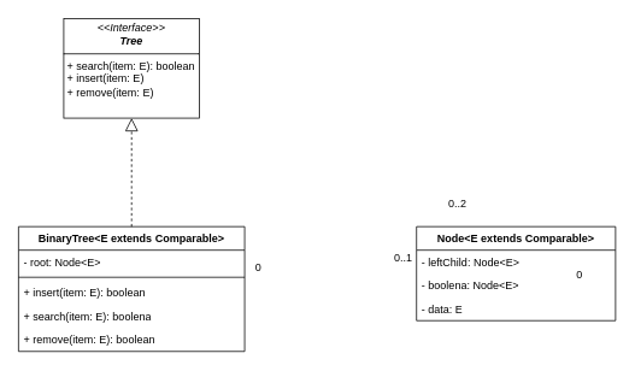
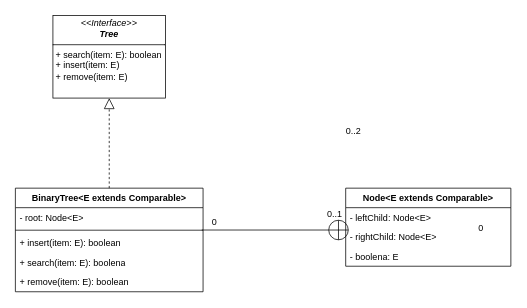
  <mxCell id="0" />
  <mxCell id="1" parent="0" />
  <mxCell id="2" value="&lt;p style=&quot;margin:0px;margin-top:4px;text-align:center;&quot;&gt;&lt;i&gt;&amp;lt;&amp;lt;Interface&amp;gt;&amp;gt;&lt;/i&gt;&lt;br&gt;&lt;b&gt;&lt;i&gt;Tree&lt;/i&gt;&lt;/b&gt;&lt;/p&gt;&lt;hr size=&quot;1&quot; style=&quot;border-style:solid;&quot;&gt;&lt;p style=&quot;margin:0px;margin-left:4px;&quot;&gt;+ search(item: E): boolean&lt;/p&gt;&lt;p style=&quot;margin:0px;margin-left:4px;&quot;&gt;+ insert(item: E)&lt;/p&gt;&lt;p style=&quot;margin:0px;margin-left:4px;&quot;&gt;&lt;span style=&quot;background-color: initial;&quot;&gt;+ remove(item: E)&lt;/span&gt;&lt;/p&gt;" style="verticalAlign=top;align=left;overflow=fill;html=1;whiteSpace=wrap;" vertex="1" parent="1"><mxGeometry x="70" y="20" width="150" height="110" as="geometry" /></mxCell>
  <mxCell id="3" value="BinaryTree&amp;lt;E extends Comparable&amp;gt;" style="swimlane;fontStyle=1;align=center;verticalAlign=top;childLayout=stackLayout;horizontal=1;startSize=26;horizontalStack=0;resizeParent=1;resizeParentMax=0;resizeLast=0;collapsible=1;marginBottom=0;whiteSpace=wrap;html=1;" vertex="1" parent="1"><mxGeometry x="20" y="250" width="250" height="138" as="geometry" /></mxCell>
  <mxCell id="4" value="- root: Node&amp;lt;E&amp;gt;" style="text;strokeColor=none;fillColor=none;align=left;verticalAlign=top;spacingLeft=4;spacingRight=4;overflow=hidden;rotatable=0;points=[[0,0.5],[1,0.5]];portConstraint=eastwest;whiteSpace=wrap;html=1;" vertex="1" parent="3"><mxGeometry y="26" width="250" height="26" as="geometry" /></mxCell>
  <mxCell id="5" value="" style="line;strokeWidth=1;fillColor=none;align=left;verticalAlign=middle;spacingTop=-1;spacingLeft=3;spacingRight=3;rotatable=0;labelPosition=right;points=[];portConstraint=eastwest;strokeColor=inherit;" vertex="1" parent="3"><mxGeometry y="52" width="250" height="8" as="geometry" /></mxCell>
  <mxCell id="6" value="+ insert(item: E): boolean" style="text;strokeColor=none;fillColor=none;align=left;verticalAlign=top;spacingLeft=4;spacingRight=4;overflow=hidden;rotatable=0;points=[[0,0.5],[1,0.5]];portConstraint=eastwest;whiteSpace=wrap;html=1;" vertex="1" parent="3"><mxGeometry y="60" width="250" height="26" as="geometry" /></mxCell>
  <mxCell id="7" value="+ search(item: E): boolena" style="text;strokeColor=none;fillColor=none;align=left;verticalAlign=top;spacingLeft=4;spacingRight=4;overflow=hidden;rotatable=0;points=[[0,0.5],[1,0.5]];portConstraint=eastwest;whiteSpace=wrap;html=1;" vertex="1" parent="3"><mxGeometry y="86" width="250" height="26" as="geometry" /></mxCell>
  <mxCell id="8" value="+ remove(item: E): boolean" style="text;strokeColor=none;fillColor=none;align=left;verticalAlign=top;spacingLeft=4;spacingRight=4;overflow=hidden;rotatable=0;points=[[0,0.5],[1,0.5]];portConstraint=eastwest;whiteSpace=wrap;html=1;" vertex="1" parent="3"><mxGeometry y="112" width="250" height="26" as="geometry" /></mxCell>
  <mxCell id="9" value="Node&amp;lt;E extends Comparable&amp;gt;" style="swimlane;fontStyle=1;align=center;verticalAlign=top;childLayout=stackLayout;horizontal=1;startSize=26;horizontalStack=0;resizeParent=1;resizeParentMax=0;resizeLast=0;collapsible=1;marginBottom=0;whiteSpace=wrap;html=1;" vertex="1" parent="1"><mxGeometry x="460" y="250" width="220" height="104" as="geometry" /></mxCell>
  <mxCell id="10" value="- leftChild: Node&amp;lt;E&amp;gt;" style="text;strokeColor=none;fillColor=none;align=left;verticalAlign=top;spacingLeft=4;spacingRight=4;overflow=hidden;rotatable=0;points=[[0,0.5],[1,0.5]];portConstraint=eastwest;whiteSpace=wrap;html=1;" vertex="1" parent="9"><mxGeometry y="26" width="220" height="26" as="geometry" /></mxCell>
- <mxCell id="11" value="- boolena: Node&amp;lt;E&amp;gt;" style="text;strokeColor=none;fillColor=none;align=left;verticalAlign=top;spacingLeft=4;spacingRight=4;overflow=hidden;rotatable=0;points=[[0,0.5],[1,0.5]];portConstraint=eastwest;whiteSpace=wrap;html=1;" vertex="1" parent="9"><mxGeometry y="52" width="220" height="26" as="geometry" /></mxCell>
- <mxCell id="12" value="- data: E" style="text;strokeColor=none;fillColor=none;align=left;verticalAlign=top;spacingLeft=4;spacingRight=4;overflow=hidden;rotatable=0;points=[[0,0.5],[1,0.5]];portConstraint=eastwest;whiteSpace=wrap;html=1;" vertex="1" parent="9"><mxGeometry y="78" width="220" height="26" as="geometry" /></mxCell>
+ <mxCell id="11" value="- rightChild: Node&amp;lt;E&amp;gt;" style="text;strokeColor=none;fillColor=none;align=left;verticalAlign=top;spacingLeft=4;spacingRight=4;overflow=hidden;rotatable=0;points=[[0,0.5],[1,0.5]];portConstraint=eastwest;whiteSpace=wrap;html=1;" vertex="1" parent="9"><mxGeometry y="52" width="220" height="26" as="geometry" /></mxCell>
+ <mxCell id="12" value="- boolena: E" style="text;strokeColor=none;fillColor=none;align=left;verticalAlign=top;spacingLeft=4;spacingRight=4;overflow=hidden;rotatable=0;points=[[0,0.5],[1,0.5]];portConstraint=eastwest;whiteSpace=wrap;html=1;" vertex="1" parent="9"><mxGeometry y="78" width="220" height="26" as="geometry" /></mxCell>
  <mxCell id="13" value="0" style="text;html=1;align=center;verticalAlign=middle;resizable=0;points=[];autosize=1;strokeColor=none;fillColor=none;" vertex="1" parent="1"><mxGeometry x="625" y="288" width="30" height="30" as="geometry" /></mxCell>
- <mxCell id="14" value="0..2" style="text;html=1;align=center;verticalAlign=middle;resizable=0;points=[];autosize=1;strokeColor=none;fillColor=none;" vertex="1" parent="1"><mxGeometry x="485" y="210" width="40" height="30" as="geometry" /></mxCell>
+ <mxCell id="14" value="0..2" style="text;html=1;align=center;verticalAlign=middle;resizable=0;points=[];autosize=1;strokeColor=none;fillColor=none;" vertex="1" parent="1"><mxGeometry x="450" y="160" width="40" height="30" as="geometry" /></mxCell>
  <mxCell id="15" value="" style="endArrow=block;dashed=1;endFill=0;endSize=12;html=1;rounded=0;exitX=0.5;exitY=0;exitDx=0;exitDy=0;entryX=0.5;entryY=1;entryDx=0;entryDy=0;" edge="1" parent="1" source="3" target="2"><mxGeometry width="160" relative="1" as="geometry"><mxPoint x="290" y="240" as="sourcePoint" /><mxPoint x="450" y="240" as="targetPoint" /></mxGeometry></mxCell>
+ <mxCell id="16" value="" style="endArrow=circlePlus;endFill=0;endSize=12;html=1;rounded=0;exitX=0.993;exitY=1.145;exitDx=0;exitDy=0;exitPerimeter=0;entryX=0.02;entryY=1.145;entryDx=0;entryDy=0;entryPerimeter=0;" edge="1" parent="1" source="4" target="10"><mxGeometry width="160" relative="1" as="geometry"><mxPoint x="290" y="240" as="sourcePoint" /><mxPoint x="450" y="240" as="targetPoint" /></mxGeometry></mxCell>
  <mxCell id="17" value="0" style="text;html=1;align=center;verticalAlign=middle;resizable=0;points=[];autosize=1;strokeColor=none;fillColor=none;" vertex="1" parent="1"><mxGeometry x="270" y="280" width="30" height="30" as="geometry" /></mxCell>
  <mxCell id="18" value="0..1" style="text;html=1;align=center;verticalAlign=middle;resizable=0;points=[];autosize=1;strokeColor=none;fillColor=none;" vertex="1" parent="1"><mxGeometry x="425" y="270" width="40" height="30" as="geometry" /></mxCell>
